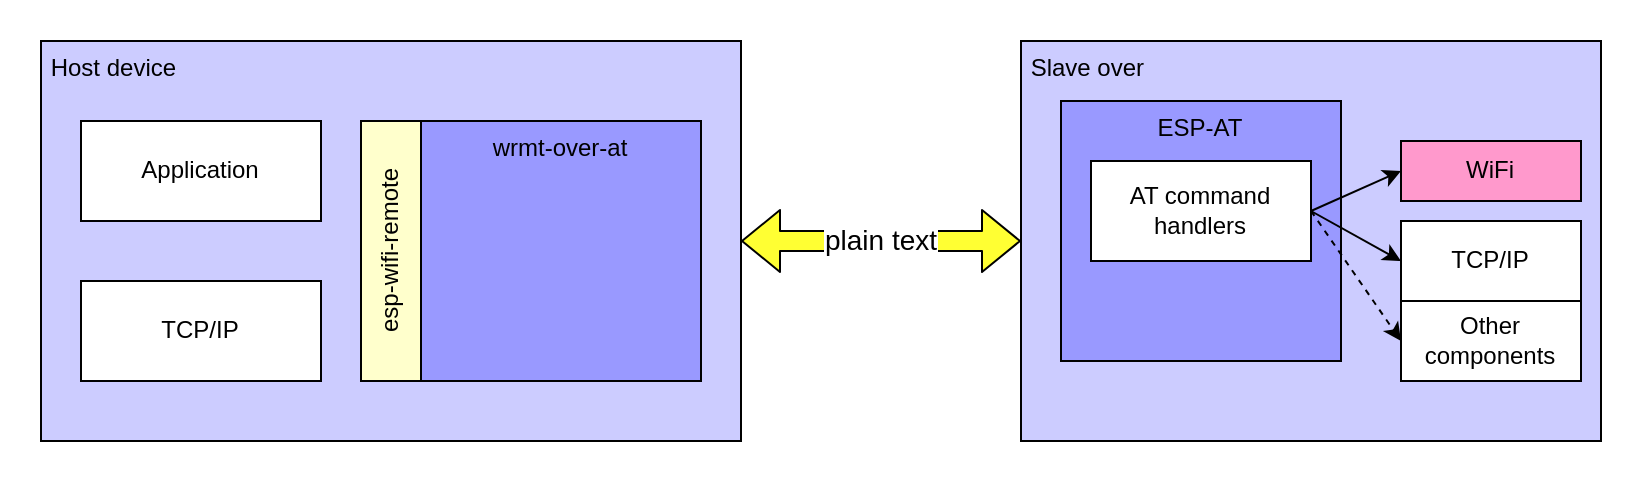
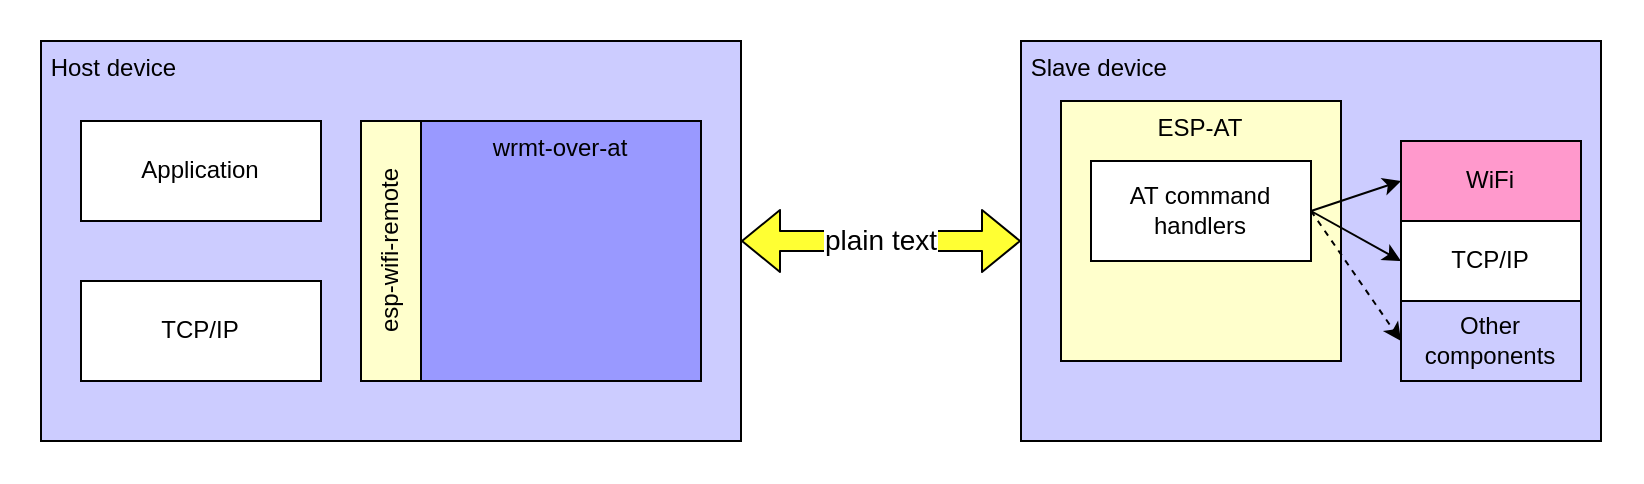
  <mxCell id="0" />
  <mxCell id="1" parent="0" />
  <mxCell id="2" value="&amp;nbsp;Host device" style="rounded=0;whiteSpace=wrap;html=1;align=left;verticalAlign=top;fillColor=#CCCCFF;fontColor=#000000;" parent="1" vertex="1"><mxGeometry x="20" y="20" width="350" height="200" as="geometry" /></mxCell>
  <mxCell id="3" value="wrmt-over-at" style="rounded=0;whiteSpace=wrap;html=1;align=center;verticalAlign=top;fillColor=#9999FF;fontColor=#000000;" parent="1" vertex="1"><mxGeometry x="210" y="60" width="140" height="130" as="geometry" /></mxCell>
  <mxCell id="4" value="Application" style="rounded=0;whiteSpace=wrap;html=1;" parent="1" vertex="1"><mxGeometry x="40" y="60" width="120" height="50" as="geometry" /></mxCell>
  <mxCell id="5" value="TCP/IP" style="rounded=0;whiteSpace=wrap;html=1;" parent="1" vertex="1"><mxGeometry x="40" y="140" width="120" height="50" as="geometry" /></mxCell>
  <mxCell id="6" value="plain text" style="shape=flexArrow;endArrow=classic;startArrow=classic;html=1;fillColor=#FFFF33;fontSize=14;" parent="1" edge="1"><mxGeometry width="100" height="100" relative="1" as="geometry"><mxPoint x="370" y="120" as="sourcePoint" /><mxPoint x="510" y="120" as="targetPoint" /><mxPoint as="offset" /></mxGeometry></mxCell>
  <mxCell id="7" value="esp-wifi-remote" style="rounded=0;whiteSpace=wrap;html=1;horizontal=0;fillColor=#FFFFCC;fontColor=#000000;" parent="1" vertex="1"><mxGeometry x="180" y="60" width="30" height="130" as="geometry" /></mxCell>
- <mxCell id="8" value="&amp;nbsp;Slave over" style="rounded=0;whiteSpace=wrap;html=1;align=left;verticalAlign=top;fontColor=#000000;fillColor=#CCCCFF;" parent="1" vertex="1"><mxGeometry x="510" y="20" width="290" height="200" as="geometry" /></mxCell>
- <mxCell id="9" value="ESP-AT" style="rounded=0;whiteSpace=wrap;html=1;align=center;verticalAlign=top;fontColor=#000000;fillColor=#9999FF;" parent="1" vertex="1"><mxGeometry x="530" y="50" width="140" height="130" as="geometry" /></mxCell>
+ <mxCell id="8" value="&amp;nbsp;Slave device" style="rounded=0;whiteSpace=wrap;html=1;align=left;verticalAlign=top;fontColor=#000000;fillColor=#CCCCFF;" parent="1" vertex="1"><mxGeometry x="510" y="20" width="290" height="200" as="geometry" /></mxCell>
+ <mxCell id="9" value="ESP-AT" style="rounded=0;whiteSpace=wrap;html=1;align=center;verticalAlign=top;fontColor=#000000;fillColor=#ffffcc;" parent="1" vertex="1"><mxGeometry x="530" y="50" width="140" height="130" as="geometry" /></mxCell>
  <mxCell id="10" value="AT command&lt;br&gt;handlers" style="rounded=0;whiteSpace=wrap;html=1;" parent="1" vertex="1"><mxGeometry x="545" y="80" width="110" height="50" as="geometry" /></mxCell>
- <mxCell id="11" value="WiFi" style="rounded=0;whiteSpace=wrap;html=1;fillColor=#FF99CC;fontColor=#000000;" parent="1" vertex="1"><mxGeometry x="700" y="70" width="90" height="30" as="geometry" /></mxCell>
+ <mxCell id="11" value="WiFi" style="rounded=0;whiteSpace=wrap;html=1;fillColor=#FF99CC;fontColor=#000000;" parent="1" vertex="1"><mxGeometry x="700" y="70" width="90" height="40" as="geometry" /></mxCell>
  <mxCell id="12" value="TCP/IP" style="rounded=0;whiteSpace=wrap;html=1;" parent="1" vertex="1"><mxGeometry x="700" y="110" width="90" height="40" as="geometry" /></mxCell>
  <mxCell id="13" value="" style="endArrow=classic;html=1;exitX=1;exitY=0.5;exitDx=0;exitDy=0;entryX=0;entryY=0.5;entryDx=0;entryDy=0;" parent="1" source="10" target="12" edge="1"><mxGeometry width="50" height="50" relative="1" as="geometry"><mxPoint x="655" y="145" as="sourcePoint" /><mxPoint x="690" y="145" as="targetPoint" /></mxGeometry></mxCell>
  <mxCell id="14" value="" style="endArrow=classic;html=1;exitX=1;exitY=0.5;exitDx=0;exitDy=0;entryX=0;entryY=0.5;entryDx=0;entryDy=0;" parent="1" source="10" target="11" edge="1"><mxGeometry width="50" height="50" relative="1" as="geometry"><mxPoint x="660" y="94.5" as="sourcePoint" /><mxPoint x="705" y="94.5" as="targetPoint" /></mxGeometry></mxCell>
- <mxCell id="15" value="Other components" style="rounded=0;whiteSpace=wrap;html=1;" parent="1" vertex="1"><mxGeometry x="700" y="150" width="90" height="40" as="geometry" /></mxCell>
+ <mxCell id="15" value="Other components" style="rounded=0;whiteSpace=wrap;html=1;fillColor=#ccccff;" parent="1" vertex="1"><mxGeometry x="700" y="150" width="90" height="40" as="geometry" /></mxCell>
  <mxCell id="16" value="" style="endArrow=classic;html=1;exitX=1;exitY=0.5;exitDx=0;exitDy=0;entryX=0;entryY=0.5;entryDx=0;entryDy=0;dashed=1;" parent="1" source="10" target="15" edge="1"><mxGeometry width="50" height="50" relative="1" as="geometry"><mxPoint x="665" y="120" as="sourcePoint" /><mxPoint x="710" y="140" as="targetPoint" /></mxGeometry></mxCell>
